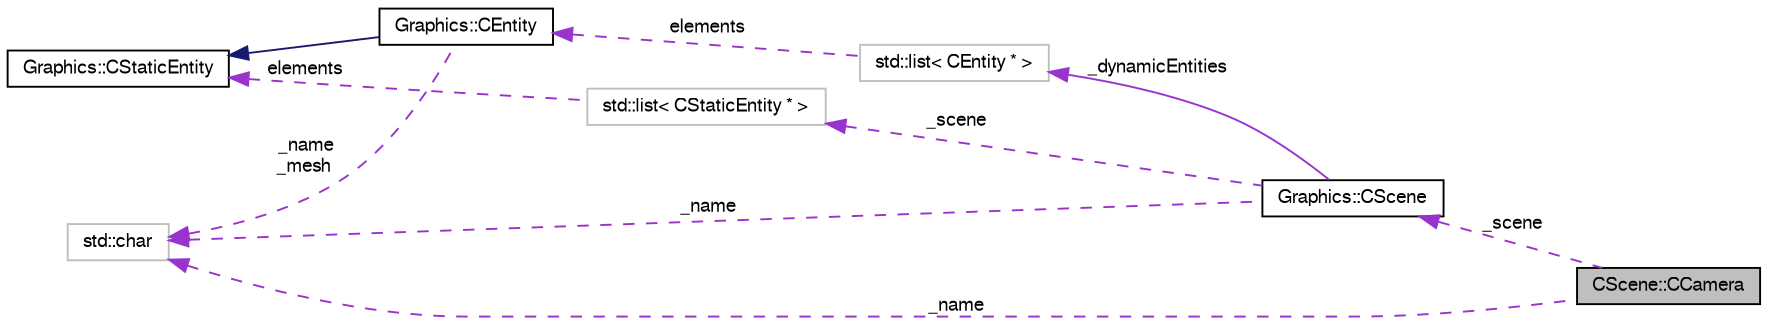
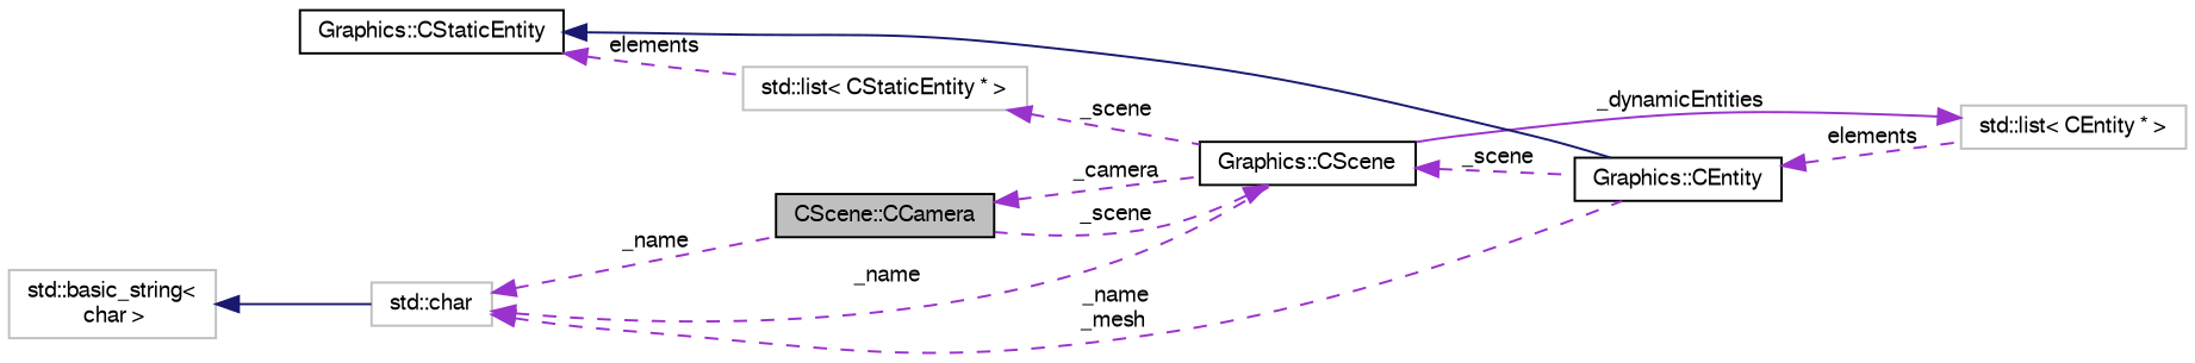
  digraph {
    rankdir=LR
    node [color=black fillcolor=white fontname=FreeSans fontsize=10 shape=record style=filled]
    edge [color=darkorchid3 dir=back fontname=FreeSans fontsize=10 labelfontname=FreeSans labelfontsize=10 style=dashed]
    n1 [fillcolor=grey75 fontcolor=black height=0.2 label="CScene::CCamera" width=0.4]
    n2 [height=0.2 label="Graphics::CScene" width=0.4]
    n3 [height=0.2 label="Graphics::CEntity" width=0.4]
    n4 [color=grey75 height=0.2 label="std::list\< CEntity * \>" width=0.4]
    n5 [color=grey75 height=0.2 label="std::list\< CStaticEntity * \>" width=0.4]
    n6 [height=0.2 label="Graphics::CStaticEntity" width=0.4]
    n7 [color=grey75 height=0.2 label="std::char" width=0.4]
+   n8 [color=grey75 height=0.2 label="std::basic_string\<\l char \>" width=0.4]
+   n1 -> n2 [label=" _camera"]
    n2 -> n1 [label=" _scene"]
+   n2 -> n3 [label=" _scene"]
    n3 -> n4 [label=" elements"]
    n4 -> n2 [label=" _dynamicEntities" style=solid]
    n5 -> n2 [label=" _scene"]
    n6 -> n3 [color=midnightblue style=solid]
    n6 -> n5 [label=" elements"]
    n7 -> n1 [label=" _name"]
    n7 -> n2 [label=" _name"]
    n7 -> n3 [label=" _name\n_mesh"]
+   n8 -> n7 [color=midnightblue style=solid]
  }
